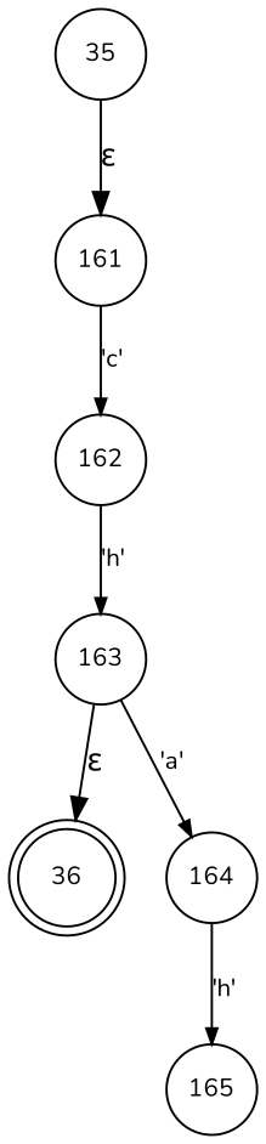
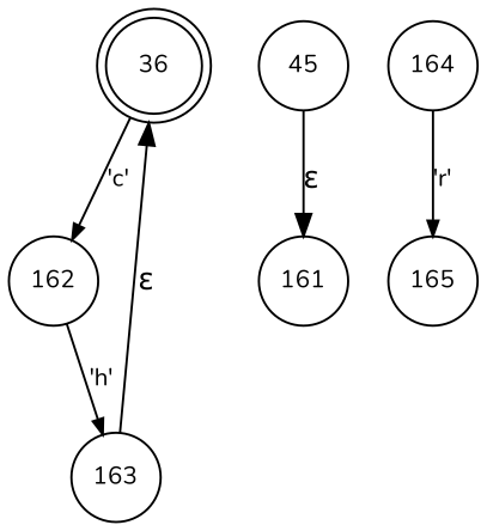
  digraph {
    fontname=Nunito
    rankdir=TB
    node [fixedsize=true fontname=Nunito fontsize=11 shape=circle peripheries=1]
    edge [arrowhead=normal arrowsize=.7 fontname=Nunito fontsize=11]
    n1 [label=36 shape=doublecircle width=.6 peripheries=""]
    n2 [label=161 width=.55]
    n3 [label=162 width=.55]
    n4 [label=163 width=.55]
    n5 [label=164 width=.55]
-   n6 [label=35 width=.55]
+   n6 [label=45 width=.55]
    n7 [label=165 width=.55]
-   n2 -> n3 [label="'c'"]
+   n1 -> n3 [label="'c'"]
    n3 -> n4 [label="'h'"]
    n4 -> n1 [label="&epsilon;" arrowhead="" arrowsize="" fontsize=""]
-   n4 -> n5 [label="'a'"]
-   n5 -> n7 [label="'h'"]
+   n5 -> n7 [label="'r'"]
    n6 -> n2 [label="&epsilon;" arrowhead="" arrowsize="" fontsize=""]
  }
